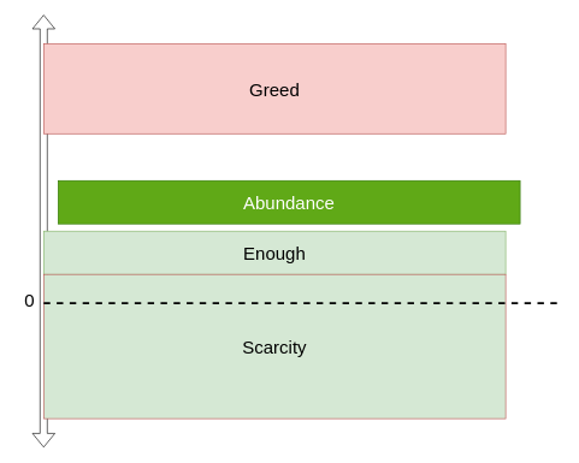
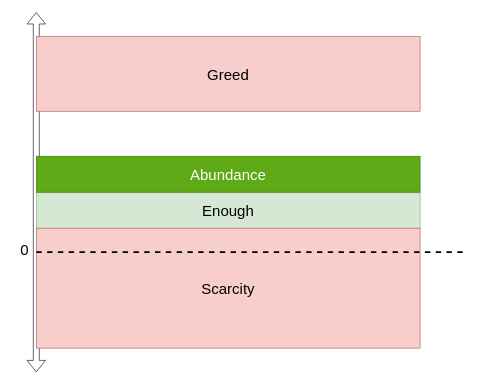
  <mxCell id="0" />
  <mxCell id="1" parent="0" />
  <mxCell id="2" value="" style="shape=flexArrow;endArrow=classic;startArrow=classic;html=1;rounded=0;" edge="1" parent="1"><mxGeometry width="100" height="100" relative="1" as="geometry"><mxPoint x="60" y="620" as="sourcePoint" /><mxPoint x="60" y="20" as="targetPoint" /></mxGeometry></mxCell>
  <mxCell id="3" value="&lt;font style=&quot;font-size: 25px;&quot;&gt;Enough&lt;/font&gt;" style="rounded=0;whiteSpace=wrap;html=1;fillColor=#d5e8d4;strokeColor=#82b366;" vertex="1" parent="1"><mxGeometry x="60" y="320" width="640" height="60" as="geometry" /></mxCell>
- <mxCell id="4" value="&lt;font style=&quot;font-size: 25px;&quot;&gt;Abundance&lt;/font&gt;" style="rounded=0;whiteSpace=wrap;html=1;fillColor=#60a917;fontColor=#ffffff;strokeColor=#2D7600;" vertex="1" parent="1"><mxGeometry x="80" y="250" width="640" height="60" as="geometry" /></mxCell>
+ <mxCell id="4" value="&lt;font style=&quot;font-size: 25px;&quot;&gt;Abundance&lt;/font&gt;" style="rounded=0;whiteSpace=wrap;html=1;fillColor=#60a917;fontColor=#ffffff;strokeColor=#2D7600;" vertex="1" parent="1"><mxGeometry x="60" y="260" width="640" height="60" as="geometry" /></mxCell>
  <mxCell id="5" value="&lt;font style=&quot;font-size: 25px;&quot;&gt;Greed&lt;/font&gt;" style="rounded=0;whiteSpace=wrap;html=1;fillColor=#f8cecc;strokeColor=#b85450;" vertex="1" parent="1"><mxGeometry x="60" y="60" width="640" height="125" as="geometry" /></mxCell>
- <mxCell id="6" value="&lt;font style=&quot;font-size: 25px;&quot;&gt;Scarcity&lt;/font&gt;" style="rounded=0;whiteSpace=wrap;html=1;fillColor=#d5e8d4;strokeColor=#b85450;" vertex="1" parent="1"><mxGeometry x="60" y="380" width="640" height="200" as="geometry" /></mxCell>
+ <mxCell id="6" value="&lt;font style=&quot;font-size: 25px;&quot;&gt;Scarcity&lt;/font&gt;" style="rounded=0;whiteSpace=wrap;html=1;fillColor=#f8cecc;strokeColor=#b85450;" vertex="1" parent="1"><mxGeometry x="60" y="380" width="640" height="200" as="geometry" /></mxCell>
  <mxCell id="7" value="" style="endArrow=none;html=1;rounded=0;strokeWidth=3;strokeColor=default;dashed=1;" edge="1" parent="1"><mxGeometry width="50" height="50" relative="1" as="geometry"><mxPoint x="60" y="420" as="sourcePoint" /><mxPoint x="780" y="420" as="targetPoint" /></mxGeometry></mxCell>
  <mxCell id="8" value="0" style="text;html=1;align=center;verticalAlign=middle;resizable=0;points=[];autosize=1;strokeColor=none;fillColor=none;fontSize=25;" vertex="1" parent="1"><mxGeometry x="20" y="395" width="40" height="40" as="geometry" /></mxCell>
